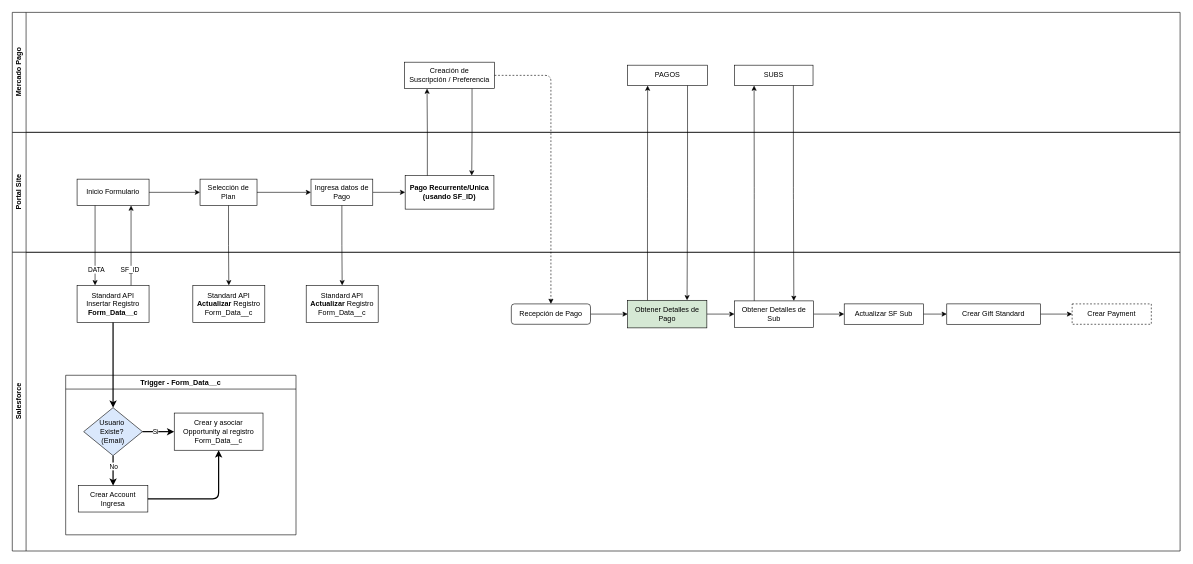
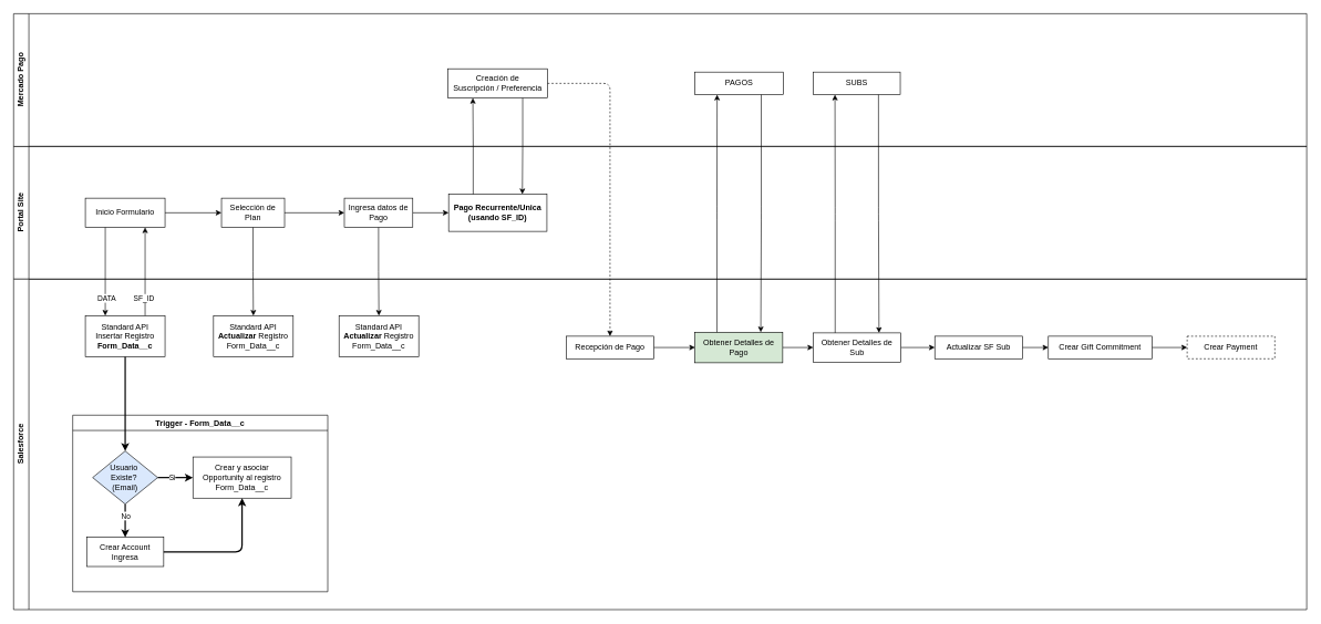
  <mxCell id="0" />
  <mxCell id="1" parent="0" />
  <mxCell id="2" value="Portal Site" style="swimlane;horizontal=0;whiteSpace=wrap;html=1;" parent="1" vertex="1"><mxGeometry x="20" y="220" width="1947" height="200" as="geometry" /></mxCell>
  <mxCell id="3" style="edgeStyle=orthogonalEdgeStyle;rounded=0;orthogonalLoop=1;jettySize=auto;html=1;exitX=1;exitY=0.5;exitDx=0;exitDy=0;entryX=0;entryY=0.5;entryDx=0;entryDy=0;" parent="2" source="4" target="6" edge="1"><mxGeometry relative="1" as="geometry" /></mxCell>
  <mxCell id="4" value="Inicio Formulario" style="rounded=0;whiteSpace=wrap;html=1;" parent="2" vertex="1"><mxGeometry x="108" y="78" width="120" height="44" as="geometry" /></mxCell>
  <mxCell id="5" style="edgeStyle=orthogonalEdgeStyle;rounded=0;orthogonalLoop=1;jettySize=auto;html=1;exitX=1;exitY=0.5;exitDx=0;exitDy=0;entryX=0;entryY=0.5;entryDx=0;entryDy=0;" parent="2" source="6" target="8" edge="1"><mxGeometry relative="1" as="geometry" /></mxCell>
  <mxCell id="6" value="Selección de Plan" style="rounded=0;whiteSpace=wrap;html=1;" parent="2" vertex="1"><mxGeometry x="313" y="78" width="95" height="44" as="geometry" /></mxCell>
  <mxCell id="7" style="edgeStyle=orthogonalEdgeStyle;rounded=0;orthogonalLoop=1;jettySize=auto;html=1;exitX=1;exitY=0.5;exitDx=0;exitDy=0;entryX=0;entryY=0.5;entryDx=0;entryDy=0;" parent="2" source="8" target="9" edge="1"><mxGeometry relative="1" as="geometry" /></mxCell>
  <mxCell id="8" value="Ingresa datos de Pago" style="rounded=0;whiteSpace=wrap;html=1;" parent="2" vertex="1"><mxGeometry x="498" y="78" width="103" height="44" as="geometry" /></mxCell>
  <mxCell id="9" value="Pago Recurrente/Unica&lt;div&gt;(usando SF_ID)&lt;/div&gt;" style="rounded=0;whiteSpace=wrap;html=1;fontStyle=1" parent="2" vertex="1"><mxGeometry x="655" y="72" width="148" height="56" as="geometry" /></mxCell>
  <mxCell id="10" value="Salesforce" style="swimlane;horizontal=0;whiteSpace=wrap;html=1;" parent="1" vertex="1"><mxGeometry x="20" y="420" width="1947" height="498" as="geometry" /></mxCell>
  <mxCell id="11" style="edgeStyle=orthogonalEdgeStyle;shape=connector;curved=0;rounded=1;orthogonalLoop=1;jettySize=auto;html=1;exitX=1;exitY=0.5;exitDx=0;exitDy=0;entryX=0;entryY=0.5;entryDx=0;entryDy=0;strokeColor=default;align=center;verticalAlign=middle;fontFamily=Helvetica;fontSize=11;fontColor=default;labelBackgroundColor=default;endArrow=classic;" parent="10" source="12" target="14" edge="1"><mxGeometry relative="1" as="geometry" /></mxCell>
- <mxCell id="12" value="Recepción de Pago" style="whiteSpace=wrap;html=1;rounded=1;" parent="10" vertex="1"><mxGeometry x="832" y="86" width="132" height="34" as="geometry" /></mxCell>
+ <mxCell id="12" value="Recepción de Pago" style="rounded=0;whiteSpace=wrap;html=1;" parent="10" vertex="1"><mxGeometry x="832" y="86" width="132" height="34" as="geometry" /></mxCell>
  <mxCell id="13" style="edgeStyle=orthogonalEdgeStyle;shape=connector;curved=0;rounded=1;orthogonalLoop=1;jettySize=auto;html=1;exitX=1;exitY=0.5;exitDx=0;exitDy=0;entryX=0;entryY=0.5;entryDx=0;entryDy=0;strokeColor=default;align=center;verticalAlign=middle;fontFamily=Helvetica;fontSize=11;fontColor=default;labelBackgroundColor=default;endArrow=classic;" parent="10" source="14" target="16" edge="1"><mxGeometry relative="1" as="geometry" /></mxCell>
  <mxCell id="14" value="Obtener Detalles de Pago" style="rounded=0;whiteSpace=wrap;html=1;fontStyle=0;fillColor=#d5e8d4;" parent="10" vertex="1"><mxGeometry x="1026" y="80" width="132" height="46" as="geometry" /></mxCell>
  <mxCell id="15" style="edgeStyle=orthogonalEdgeStyle;shape=connector;curved=0;rounded=1;orthogonalLoop=1;jettySize=auto;html=1;exitX=1;exitY=0.5;exitDx=0;exitDy=0;entryX=0;entryY=0.5;entryDx=0;entryDy=0;strokeColor=default;align=center;verticalAlign=middle;fontFamily=Helvetica;fontSize=11;fontColor=default;labelBackgroundColor=default;endArrow=classic;" parent="10" source="16" target="18" edge="1"><mxGeometry relative="1" as="geometry" /></mxCell>
  <mxCell id="16" value="Obtener Detalles de&lt;div&gt;Sub&lt;/div&gt;" style="rounded=0;whiteSpace=wrap;html=1;" parent="10" vertex="1"><mxGeometry x="1204" y="81" width="132" height="44" as="geometry" /></mxCell>
  <mxCell id="17" style="edgeStyle=orthogonalEdgeStyle;shape=connector;curved=0;rounded=1;orthogonalLoop=1;jettySize=auto;html=1;exitX=1;exitY=0.5;exitDx=0;exitDy=0;entryX=0;entryY=0.5;entryDx=0;entryDy=0;strokeColor=default;align=center;verticalAlign=middle;fontFamily=Helvetica;fontSize=11;fontColor=default;labelBackgroundColor=default;endArrow=classic;" parent="10" source="18" target="20" edge="1"><mxGeometry relative="1" as="geometry" /></mxCell>
  <mxCell id="18" value="Actualizar SF Sub" style="rounded=0;whiteSpace=wrap;html=1;" parent="10" vertex="1"><mxGeometry x="1387" y="86" width="132" height="34" as="geometry" /></mxCell>
  <mxCell id="19" style="edgeStyle=orthogonalEdgeStyle;shape=connector;curved=0;rounded=1;orthogonalLoop=1;jettySize=auto;html=1;exitX=1;exitY=0.5;exitDx=0;exitDy=0;entryX=0;entryY=0.5;entryDx=0;entryDy=0;strokeColor=default;align=center;verticalAlign=middle;fontFamily=Helvetica;fontSize=11;fontColor=default;labelBackgroundColor=default;endArrow=classic;" parent="10" source="20" target="21" edge="1"><mxGeometry relative="1" as="geometry" /></mxCell>
- <mxCell id="20" value="Crear Gift Standard" style="rounded=0;whiteSpace=wrap;html=1;" parent="10" vertex="1"><mxGeometry x="1558" y="86" width="156" height="34" as="geometry" /></mxCell>
+ <mxCell id="20" value="Crear Gift Commitment" style="rounded=0;whiteSpace=wrap;html=1;" parent="10" vertex="1"><mxGeometry x="1558" y="86" width="156" height="34" as="geometry" /></mxCell>
  <mxCell id="21" value="Crear Payment" style="rounded=0;whiteSpace=wrap;html=1;dashed=1;" parent="10" vertex="1"><mxGeometry x="1767" y="86" width="132" height="34" as="geometry" /></mxCell>
  <mxCell id="22" value="Standard API&lt;div&gt;Insertar Registro&lt;/div&gt;&lt;div&gt;&lt;b&gt;Form_Data__c&lt;/b&gt;&lt;/div&gt;" style="rounded=0;whiteSpace=wrap;html=1;" parent="10" vertex="1"><mxGeometry x="108" y="55" width="120" height="62" as="geometry" /></mxCell>
  <mxCell id="23" value="Trigger - Form_Data__c" style="swimlane;whiteSpace=wrap;html=1;strokeWidth=1;" parent="10" vertex="1"><mxGeometry x="89" y="205" width="384" height="266" as="geometry" /></mxCell>
  <mxCell id="24" value="Usuario&amp;nbsp;&lt;div&gt;Existe?&amp;nbsp;&lt;/div&gt;&lt;div&gt;(Email)&lt;/div&gt;" style="rhombus;whiteSpace=wrap;html=1;fillColor=#dae8fc;" parent="23" vertex="1"><mxGeometry x="30" y="54" width="98" height="80" as="geometry" /></mxCell>
  <mxCell id="25" value="Crear y asociar Opportunity al registro Form_Data__c" style="rounded=0;whiteSpace=wrap;html=1;" parent="23" vertex="1"><mxGeometry x="181" y="63" width="148" height="62" as="geometry" /></mxCell>
  <mxCell id="26" style="edgeStyle=orthogonalEdgeStyle;shape=connector;curved=0;rounded=1;orthogonalLoop=1;jettySize=auto;html=1;exitX=1;exitY=0.5;exitDx=0;exitDy=0;entryX=0;entryY=0.5;entryDx=0;entryDy=0;strokeColor=default;align=center;verticalAlign=middle;fontFamily=Helvetica;fontSize=11;fontColor=default;labelBackgroundColor=default;endArrow=classic;strokeWidth=2;" parent="23" source="24" target="25" edge="1"><mxGeometry relative="1" as="geometry" /></mxCell>
  <mxCell id="27" value="Si" style="edgeLabel;html=1;align=center;verticalAlign=middle;resizable=0;points=[];" parent="26" vertex="1" connectable="0"><mxGeometry x="-0.06" y="-1" relative="1" as="geometry"><mxPoint x="-4" y="-1" as="offset" /></mxGeometry></mxCell>
  <mxCell id="28" value="Crear Account Ingresa" style="rounded=0;whiteSpace=wrap;html=1;" parent="23" vertex="1"><mxGeometry x="21" y="184" width="116" height="44" as="geometry" /></mxCell>
  <mxCell id="29" style="edgeStyle=orthogonalEdgeStyle;shape=connector;curved=0;rounded=1;orthogonalLoop=1;jettySize=auto;html=1;exitX=0.5;exitY=1;exitDx=0;exitDy=0;entryX=0.5;entryY=0;entryDx=0;entryDy=0;strokeColor=default;align=center;verticalAlign=middle;fontFamily=Helvetica;fontSize=11;fontColor=default;labelBackgroundColor=default;endArrow=classic;strokeWidth=2;" parent="23" source="24" target="28" edge="1"><mxGeometry relative="1" as="geometry" /></mxCell>
  <mxCell id="30" value="No" style="edgeLabel;html=1;align=center;verticalAlign=middle;resizable=0;points=[];" parent="29" vertex="1" connectable="0"><mxGeometry x="-0.319" relative="1" as="geometry"><mxPoint as="offset" /></mxGeometry></mxCell>
  <mxCell id="31" style="edgeStyle=orthogonalEdgeStyle;html=1;exitX=1;exitY=0.5;exitDx=0;exitDy=0;entryX=0.5;entryY=1;entryDx=0;entryDy=0;strokeWidth=2;" parent="23" source="28" target="25" edge="1"><mxGeometry relative="1" as="geometry" /></mxCell>
  <mxCell id="32" style="edgeStyle=orthogonalEdgeStyle;rounded=0;orthogonalLoop=1;jettySize=auto;html=1;exitX=0.5;exitY=1;exitDx=0;exitDy=0;entryX=0.5;entryY=0;entryDx=0;entryDy=0;strokeWidth=2;" parent="10" source="22" target="24" edge="1"><mxGeometry relative="1" as="geometry" /></mxCell>
  <mxCell id="33" value="Standard API&lt;div&gt;&lt;b&gt;Actualizar &lt;/b&gt;Registro&lt;/div&gt;&lt;div&gt;Form_Data__c&lt;/div&gt;" style="rounded=0;whiteSpace=wrap;html=1;" parent="10" vertex="1"><mxGeometry x="301" y="55" width="120" height="62" as="geometry" /></mxCell>
  <mxCell id="34" value="Standard API&lt;div&gt;&lt;b&gt;Actualizar &lt;/b&gt;Registro&lt;/div&gt;&lt;div&gt;Form_Data__c&lt;/div&gt;" style="rounded=0;whiteSpace=wrap;html=1;" parent="10" vertex="1"><mxGeometry x="490" y="55" width="120" height="62" as="geometry" /></mxCell>
  <mxCell id="35" value="Mercado Pago" style="swimlane;horizontal=0;whiteSpace=wrap;html=1;" parent="1" vertex="1"><mxGeometry x="20" y="20" width="1947" height="200" as="geometry" /></mxCell>
  <mxCell id="36" value="Creación de&lt;div&gt;Suscripción / Preferencia&lt;/div&gt;" style="rounded=0;whiteSpace=wrap;html=1;" parent="35" vertex="1"><mxGeometry x="654" y="83" width="150" height="44" as="geometry" /></mxCell>
  <mxCell id="37" value="SUBS" style="rounded=0;whiteSpace=wrap;html=1;" parent="35" vertex="1"><mxGeometry x="1204" y="88" width="131" height="34" as="geometry" /></mxCell>
  <mxCell id="38" value="PAGOS" style="rounded=0;whiteSpace=wrap;html=1;" parent="35" vertex="1"><mxGeometry x="1026" y="88" width="133" height="34" as="geometry" /></mxCell>
  <mxCell id="39" style="edgeStyle=orthogonalEdgeStyle;rounded=0;orthogonalLoop=1;jettySize=auto;html=1;exitX=0.75;exitY=1;exitDx=0;exitDy=0;entryX=0.75;entryY=0;entryDx=0;entryDy=0;" parent="1" source="36" target="9" edge="1"><mxGeometry relative="1" as="geometry" /></mxCell>
  <mxCell id="40" style="edgeStyle=orthogonalEdgeStyle;rounded=0;orthogonalLoop=1;jettySize=auto;html=1;exitX=0.25;exitY=0;exitDx=0;exitDy=0;entryX=0.25;entryY=1;entryDx=0;entryDy=0;" parent="1" source="9" target="36" edge="1"><mxGeometry relative="1" as="geometry" /></mxCell>
  <mxCell id="41" style="edgeStyle=orthogonalEdgeStyle;shape=connector;curved=0;rounded=1;orthogonalLoop=1;jettySize=auto;html=1;exitX=1;exitY=0.5;exitDx=0;exitDy=0;entryX=0.5;entryY=0;entryDx=0;entryDy=0;strokeColor=default;align=center;verticalAlign=middle;fontFamily=Helvetica;fontSize=11;fontColor=default;labelBackgroundColor=default;endArrow=classic;dashed=1;" parent="1" source="36" target="12" edge="1"><mxGeometry relative="1" as="geometry" /></mxCell>
  <mxCell id="42" style="edgeStyle=orthogonalEdgeStyle;shape=connector;curved=0;rounded=1;orthogonalLoop=1;jettySize=auto;html=1;exitX=0.25;exitY=0;exitDx=0;exitDy=0;entryX=0.25;entryY=1;entryDx=0;entryDy=0;strokeColor=default;align=center;verticalAlign=middle;fontFamily=Helvetica;fontSize=11;fontColor=default;labelBackgroundColor=default;endArrow=classic;" parent="1" source="14" target="38" edge="1"><mxGeometry relative="1" as="geometry" /></mxCell>
  <mxCell id="43" style="edgeStyle=orthogonalEdgeStyle;shape=connector;curved=0;rounded=1;orthogonalLoop=1;jettySize=auto;html=1;exitX=0.75;exitY=1;exitDx=0;exitDy=0;entryX=0.75;entryY=0;entryDx=0;entryDy=0;strokeColor=default;align=center;verticalAlign=middle;fontFamily=Helvetica;fontSize=11;fontColor=default;labelBackgroundColor=default;endArrow=classic;" parent="1" source="38" target="14" edge="1"><mxGeometry relative="1" as="geometry" /></mxCell>
  <mxCell id="44" style="edgeStyle=orthogonalEdgeStyle;shape=connector;curved=0;rounded=1;orthogonalLoop=1;jettySize=auto;html=1;exitX=0.25;exitY=0;exitDx=0;exitDy=0;entryX=0.25;entryY=1;entryDx=0;entryDy=0;strokeColor=default;align=center;verticalAlign=middle;fontFamily=Helvetica;fontSize=11;fontColor=default;labelBackgroundColor=default;endArrow=classic;" parent="1" source="16" target="37" edge="1"><mxGeometry relative="1" as="geometry" /></mxCell>
  <mxCell id="45" style="edgeStyle=orthogonalEdgeStyle;shape=connector;curved=0;rounded=1;orthogonalLoop=1;jettySize=auto;html=1;exitX=0.75;exitY=1;exitDx=0;exitDy=0;entryX=0.75;entryY=0;entryDx=0;entryDy=0;strokeColor=default;align=center;verticalAlign=middle;fontFamily=Helvetica;fontSize=11;fontColor=default;labelBackgroundColor=default;endArrow=classic;" parent="1" source="37" target="16" edge="1"><mxGeometry relative="1" as="geometry" /></mxCell>
  <mxCell id="46" style="edgeStyle=orthogonalEdgeStyle;rounded=0;orthogonalLoop=1;jettySize=auto;html=1;exitX=0.25;exitY=1;exitDx=0;exitDy=0;entryX=0.25;entryY=0;entryDx=0;entryDy=0;" parent="1" source="4" target="22" edge="1"><mxGeometry relative="1" as="geometry" /></mxCell>
  <mxCell id="47" value="DATA" style="edgeLabel;html=1;align=center;verticalAlign=middle;resizable=0;points=[];" parent="46" vertex="1" connectable="0"><mxGeometry x="0.419" relative="1" as="geometry"><mxPoint x="1" y="12" as="offset" /></mxGeometry></mxCell>
  <mxCell id="48" style="edgeStyle=orthogonalEdgeStyle;rounded=0;orthogonalLoop=1;jettySize=auto;html=1;exitX=0.75;exitY=0;exitDx=0;exitDy=0;entryX=0.75;entryY=1;entryDx=0;entryDy=0;" parent="1" source="22" target="4" edge="1"><mxGeometry relative="1" as="geometry" /></mxCell>
  <mxCell id="49" value="SF_ID" style="edgeLabel;html=1;align=center;verticalAlign=middle;resizable=0;points=[];" parent="48" vertex="1" connectable="0"><mxGeometry x="-0.455" y="3" relative="1" as="geometry"><mxPoint y="9" as="offset" /></mxGeometry></mxCell>
  <mxCell id="50" style="edgeStyle=orthogonalEdgeStyle;rounded=0;orthogonalLoop=1;jettySize=auto;html=1;exitX=0.5;exitY=1;exitDx=0;exitDy=0;entryX=0.5;entryY=0;entryDx=0;entryDy=0;" parent="1" source="6" target="33" edge="1"><mxGeometry relative="1" as="geometry" /></mxCell>
  <mxCell id="51" style="edgeStyle=orthogonalEdgeStyle;rounded=0;orthogonalLoop=1;jettySize=auto;html=1;exitX=0.5;exitY=1;exitDx=0;exitDy=0;entryX=0.5;entryY=0;entryDx=0;entryDy=0;" parent="1" source="8" target="34" edge="1"><mxGeometry relative="1" as="geometry" /></mxCell>
